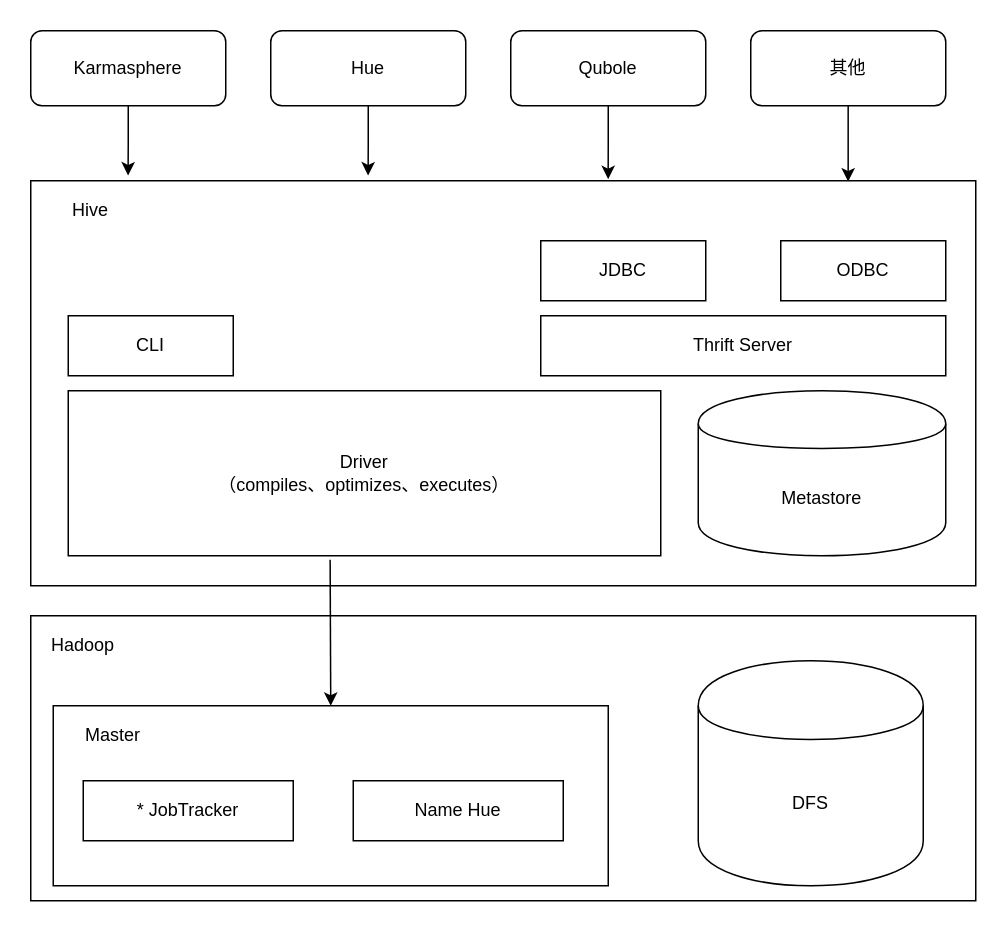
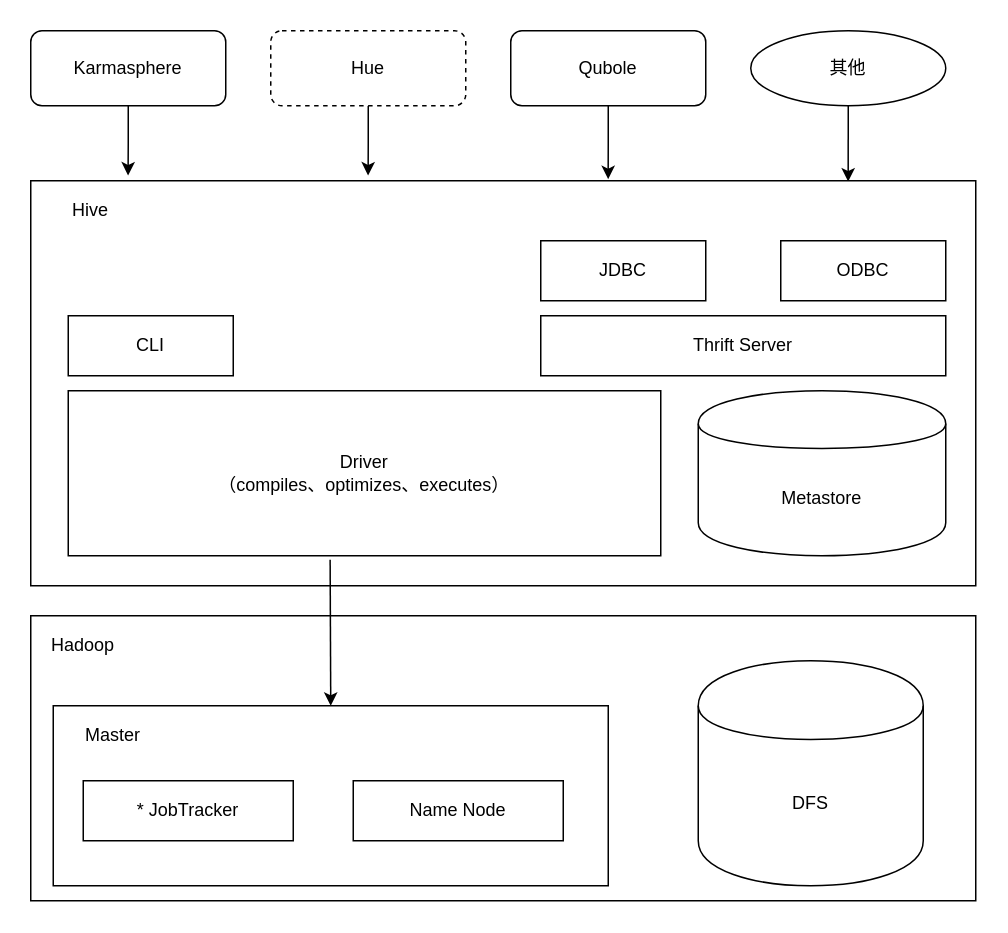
  <mxCell id="0" />
  <mxCell id="1" parent="0" />
  <mxCell id="2" style="edgeStyle=orthogonalEdgeStyle;rounded=0;orthogonalLoop=1;jettySize=auto;html=1;entryX=0.103;entryY=-0.013;entryDx=0;entryDy=0;entryPerimeter=0;" edge="1" parent="1" source="3" target="17"><mxGeometry relative="1" as="geometry" /></mxCell>
  <mxCell id="3" value="Karmasphere" style="rounded=1;whiteSpace=wrap;html=1;" vertex="1" parent="1"><mxGeometry x="20" y="20" width="130" height="50" as="geometry" /></mxCell>
  <mxCell id="4" style="edgeStyle=orthogonalEdgeStyle;rounded=0;orthogonalLoop=1;jettySize=auto;html=1;entryX=0.357;entryY=-0.013;entryDx=0;entryDy=0;entryPerimeter=0;" edge="1" parent="1" source="5" target="17"><mxGeometry relative="1" as="geometry" /></mxCell>
- <mxCell id="5" value="Hue" style="rounded=1;whiteSpace=wrap;html=1;" vertex="1" parent="1"><mxGeometry x="180" y="20" width="130" height="50" as="geometry" /></mxCell>
+ <mxCell id="5" value="Hue" style="rounded=1;whiteSpace=wrap;html=1;dashed=1;" vertex="1" parent="1"><mxGeometry x="180" y="20" width="130" height="50" as="geometry" /></mxCell>
  <mxCell id="6" style="edgeStyle=orthogonalEdgeStyle;rounded=0;orthogonalLoop=1;jettySize=auto;html=1;entryX=0.611;entryY=-0.004;entryDx=0;entryDy=0;entryPerimeter=0;" edge="1" parent="1" source="7" target="17"><mxGeometry relative="1" as="geometry" /></mxCell>
  <mxCell id="7" value="Qubole" style="rounded=1;whiteSpace=wrap;html=1;" vertex="1" parent="1"><mxGeometry x="340" y="20" width="130" height="50" as="geometry" /></mxCell>
  <mxCell id="8" style="edgeStyle=orthogonalEdgeStyle;rounded=0;orthogonalLoop=1;jettySize=auto;html=1;entryX=0.865;entryY=0.002;entryDx=0;entryDy=0;entryPerimeter=0;" edge="1" parent="1" source="9" target="17"><mxGeometry relative="1" as="geometry" /></mxCell>
- <mxCell id="9" value="其他" style="rounded=1;whiteSpace=wrap;html=1;" vertex="1" parent="1"><mxGeometry x="500" y="20" width="130" height="50" as="geometry" /></mxCell>
+ <mxCell id="9" value="其他" style="ellipse;whiteSpace=wrap;html=1;" vertex="1" parent="1"><mxGeometry x="500" y="20" width="130" height="50" as="geometry" /></mxCell>
  <mxCell id="10" value="" style="rounded=0;whiteSpace=wrap;html=1;" vertex="1" parent="1"><mxGeometry x="20" y="410" width="630" height="190" as="geometry" /></mxCell>
  <mxCell id="11" value="Hadoop" style="text;html=1;strokeColor=none;fillColor=none;align=center;verticalAlign=middle;whiteSpace=wrap;rounded=0;" vertex="1" parent="1"><mxGeometry x="35" y="420" width="40" height="20" as="geometry" /></mxCell>
  <mxCell id="12" value="" style="rounded=0;whiteSpace=wrap;html=1;" vertex="1" parent="1"><mxGeometry x="35" y="470" width="370" height="120" as="geometry" /></mxCell>
  <mxCell id="13" value="* JobTracker" style="rounded=0;whiteSpace=wrap;html=1;" vertex="1" parent="1"><mxGeometry x="55" y="520" width="140" height="40" as="geometry" /></mxCell>
- <mxCell id="14" value="Name Hue" style="rounded=0;whiteSpace=wrap;html=1;" vertex="1" parent="1"><mxGeometry x="235" y="520" width="140" height="40" as="geometry" /></mxCell>
+ <mxCell id="14" value="Name Node" style="rounded=0;whiteSpace=wrap;html=1;" vertex="1" parent="1"><mxGeometry x="235" y="520" width="140" height="40" as="geometry" /></mxCell>
  <mxCell id="15" value="Master" style="text;html=1;strokeColor=none;fillColor=none;align=center;verticalAlign=middle;whiteSpace=wrap;rounded=0;" vertex="1" parent="1"><mxGeometry x="55" y="480" width="40" height="20" as="geometry" /></mxCell>
  <mxCell id="16" value="DFS" style="shape=cylinder;whiteSpace=wrap;html=1;boundedLbl=1;backgroundOutline=1;" vertex="1" parent="1"><mxGeometry x="465" y="440" width="150" height="150" as="geometry" /></mxCell>
  <mxCell id="17" value="" style="rounded=0;whiteSpace=wrap;html=1;" vertex="1" parent="1"><mxGeometry x="20" y="120" width="630" height="270" as="geometry" /></mxCell>
  <mxCell id="18" value="Hive" style="text;html=1;strokeColor=none;fillColor=none;align=center;verticalAlign=middle;whiteSpace=wrap;rounded=0;" vertex="1" parent="1"><mxGeometry x="40" y="130" width="40" height="20" as="geometry" /></mxCell>
  <mxCell id="19" value="Driver&lt;br&gt;（compiles、optimizes、executes）" style="rounded=0;whiteSpace=wrap;html=1;" vertex="1" parent="1"><mxGeometry x="45" y="260" width="395" height="110" as="geometry" /></mxCell>
  <mxCell id="20" value="Metastore" style="shape=cylinder;whiteSpace=wrap;html=1;boundedLbl=1;backgroundOutline=1;" vertex="1" parent="1"><mxGeometry x="465" y="260" width="165" height="110" as="geometry" /></mxCell>
  <mxCell id="21" value="CLI" style="rounded=0;whiteSpace=wrap;html=1;" vertex="1" parent="1"><mxGeometry x="45" y="210" width="110" height="40" as="geometry" /></mxCell>
  <mxCell id="22" value="Thrift Server" style="rounded=0;whiteSpace=wrap;html=1;" vertex="1" parent="1"><mxGeometry x="360" y="210" width="270" height="40" as="geometry" /></mxCell>
  <mxCell id="23" value="JDBC" style="rounded=0;whiteSpace=wrap;html=1;" vertex="1" parent="1"><mxGeometry x="360" y="160" width="110" height="40" as="geometry" /></mxCell>
  <mxCell id="24" value="ODBC" style="rounded=0;whiteSpace=wrap;html=1;" vertex="1" parent="1"><mxGeometry x="520" y="160" width="110" height="40" as="geometry" /></mxCell>
  <mxCell id="25" value="" style="endArrow=classic;html=1;entryX=0.5;entryY=0;entryDx=0;entryDy=0;exitX=0.442;exitY=1.024;exitDx=0;exitDy=0;exitPerimeter=0;" edge="1" parent="1" source="19" target="12"><mxGeometry width="50" height="50" relative="1" as="geometry"><mxPoint x="-120" y="440" as="sourcePoint" /><mxPoint x="-70" y="390" as="targetPoint" /></mxGeometry></mxCell>
